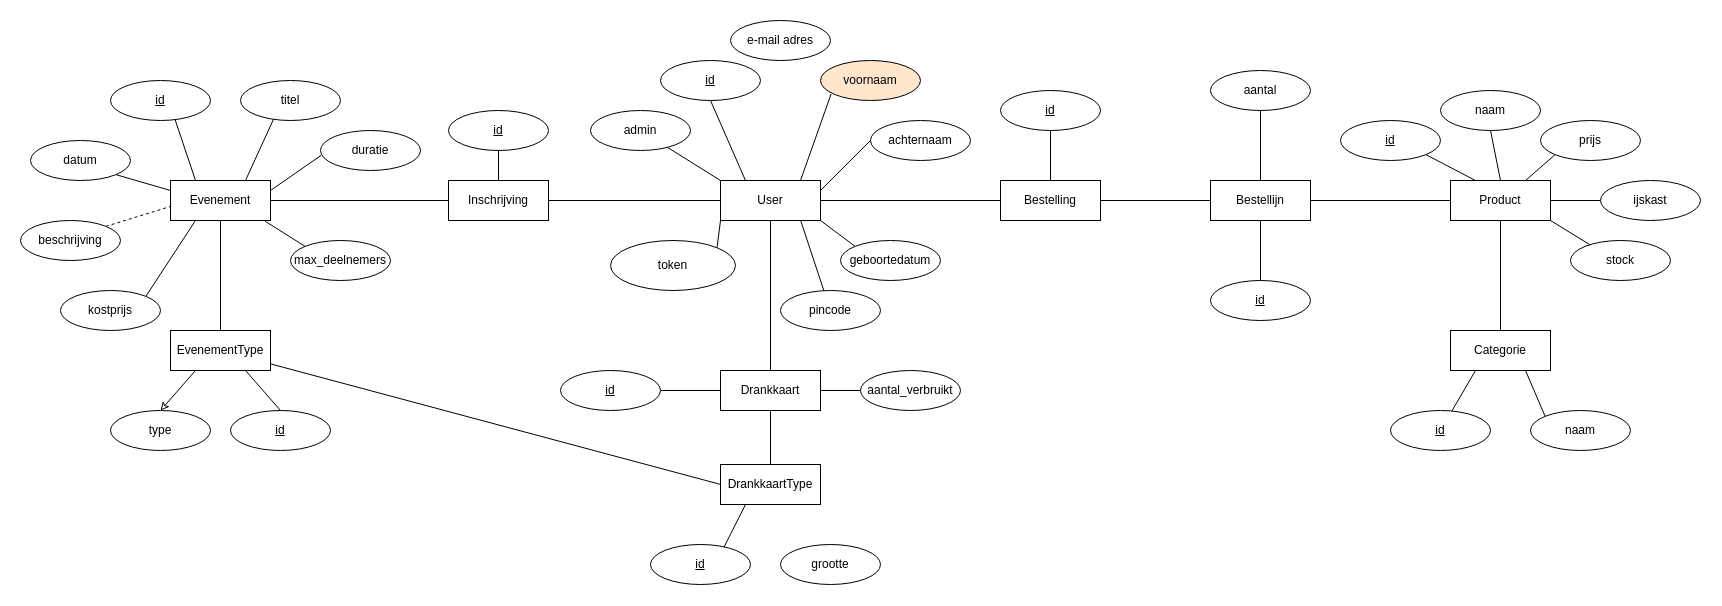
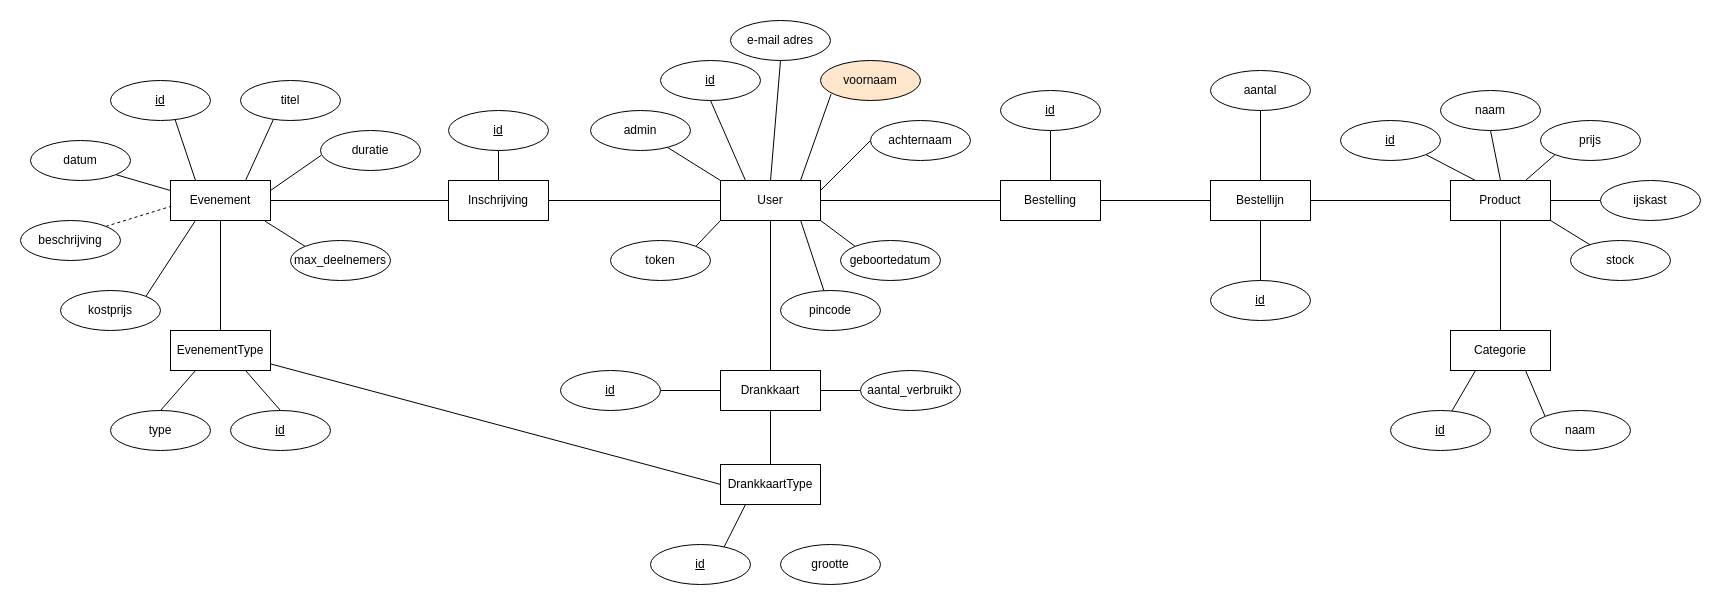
  <mxCell id="0" />
  <mxCell id="1" parent="0" />
  <mxCell id="2" style="edgeStyle=none;rounded=0;orthogonalLoop=1;jettySize=auto;html=1;exitX=1;exitY=0.25;exitDx=0;exitDy=0;entryX=0.007;entryY=0.62;entryDx=0;entryDy=0;entryPerimeter=0;endArrow=none;endFill=0;" parent="1" source="7" target="34" edge="1"><mxGeometry relative="1" as="geometry" /></mxCell>
  <mxCell id="3" style="edgeStyle=none;rounded=0;orthogonalLoop=1;jettySize=auto;html=1;exitX=0.75;exitY=0;exitDx=0;exitDy=0;entryX=0.333;entryY=0.952;entryDx=0;entryDy=0;entryPerimeter=0;endArrow=none;endFill=0;" parent="1" source="7" target="22" edge="1"><mxGeometry relative="1" as="geometry" /></mxCell>
  <mxCell id="4" style="edgeStyle=none;rounded=0;orthogonalLoop=1;jettySize=auto;html=1;exitX=0.25;exitY=0;exitDx=0;exitDy=0;entryX=0.644;entryY=0.963;entryDx=0;entryDy=0;entryPerimeter=0;endArrow=none;endFill=0;" parent="1" source="7" target="19" edge="1"><mxGeometry relative="1" as="geometry" /></mxCell>
  <mxCell id="5" style="edgeStyle=none;rounded=0;orthogonalLoop=1;jettySize=auto;html=1;exitX=1;exitY=0.5;exitDx=0;exitDy=0;endArrow=none;endFill=0;entryX=0;entryY=0.5;entryDx=0;entryDy=0;" parent="1" source="7" target="9" edge="1"><mxGeometry relative="1" as="geometry"><mxPoint x="478" y="200" as="targetPoint" /></mxGeometry></mxCell>
  <mxCell id="6" style="edgeStyle=none;rounded=0;orthogonalLoop=1;jettySize=auto;html=1;exitX=0.5;exitY=1;exitDx=0;exitDy=0;entryX=0.5;entryY=0;entryDx=0;entryDy=0;endArrow=none;endFill=0;" parent="1" source="7" target="32" edge="1"><mxGeometry relative="1" as="geometry" /></mxCell>
  <mxCell id="7" value="Evenement" style="whiteSpace=wrap;html=1;align=center;" parent="1" vertex="1"><mxGeometry x="170" y="180" width="100" height="40" as="geometry" /></mxCell>
  <mxCell id="8" style="edgeStyle=none;rounded=0;orthogonalLoop=1;jettySize=auto;html=1;exitX=0.5;exitY=0;exitDx=0;exitDy=0;entryX=0.5;entryY=1;entryDx=0;entryDy=0;endArrow=none;endFill=0;" parent="1" source="9" target="20" edge="1"><mxGeometry relative="1" as="geometry" /></mxCell>
  <mxCell id="9" value="Inschrijving" style="whiteSpace=wrap;html=1;align=center;" parent="1" vertex="1"><mxGeometry x="448" y="180" width="100" height="40" as="geometry" /></mxCell>
  <mxCell id="10" style="edgeStyle=none;rounded=0;orthogonalLoop=1;jettySize=auto;html=1;exitX=0.25;exitY=0;exitDx=0;exitDy=0;entryX=0.5;entryY=1;entryDx=0;entryDy=0;endArrow=none;endFill=0;" parent="1" source="18" target="21" edge="1"><mxGeometry relative="1" as="geometry" /></mxCell>
+ <mxCell id="11" style="edgeStyle=none;rounded=0;orthogonalLoop=1;jettySize=auto;html=1;exitX=0.5;exitY=0;exitDx=0;exitDy=0;entryX=0.5;entryY=1;entryDx=0;entryDy=0;endArrow=none;endFill=0;" parent="1" source="18" target="35" edge="1"><mxGeometry relative="1" as="geometry" /></mxCell>
  <mxCell id="12" style="edgeStyle=none;rounded=0;orthogonalLoop=1;jettySize=auto;html=1;entryX=0.106;entryY=0.839;entryDx=0;entryDy=0;entryPerimeter=0;endArrow=none;endFill=0;" parent="1" target="36" edge="1"><mxGeometry relative="1" as="geometry"><mxPoint x="800" y="180" as="sourcePoint" /></mxGeometry></mxCell>
  <mxCell id="13" style="edgeStyle=none;rounded=0;orthogonalLoop=1;jettySize=auto;html=1;exitX=1;exitY=0.25;exitDx=0;exitDy=0;entryX=0;entryY=0.5;entryDx=0;entryDy=0;endArrow=none;endFill=0;" parent="1" source="18" target="37" edge="1"><mxGeometry relative="1" as="geometry" /></mxCell>
  <mxCell id="14" style="edgeStyle=none;rounded=0;orthogonalLoop=1;jettySize=auto;html=1;exitX=0;exitY=0.5;exitDx=0;exitDy=0;entryX=1;entryY=0.5;entryDx=0;entryDy=0;endArrow=none;endFill=0;" parent="1" source="18" target="9" edge="1"><mxGeometry relative="1" as="geometry" /></mxCell>
  <mxCell id="15" style="edgeStyle=none;rounded=0;orthogonalLoop=1;jettySize=auto;html=1;exitX=0.8;exitY=0.989;exitDx=0;exitDy=0;endArrow=none;endFill=0;exitPerimeter=0;" parent="1" source="18" target="44" edge="1"><mxGeometry relative="1" as="geometry" /></mxCell>
  <mxCell id="16" style="edgeStyle=none;rounded=0;orthogonalLoop=1;jettySize=auto;html=1;exitX=0.5;exitY=1;exitDx=0;exitDy=0;entryX=0.5;entryY=0;entryDx=0;entryDy=0;endArrow=none;endFill=0;" parent="1" source="18" target="49" edge="1"><mxGeometry relative="1" as="geometry" /></mxCell>
  <mxCell id="17" style="edgeStyle=none;rounded=0;orthogonalLoop=1;jettySize=auto;html=1;exitX=1;exitY=0.5;exitDx=0;exitDy=0;entryX=0;entryY=0.5;entryDx=0;entryDy=0;endArrow=none;endFill=0;" parent="1" source="18" target="77" edge="1"><mxGeometry relative="1" as="geometry" /></mxCell>
  <mxCell id="18" value="User" style="whiteSpace=wrap;html=1;align=center;" parent="1" vertex="1"><mxGeometry x="720" y="180" width="100" height="40" as="geometry" /></mxCell>
  <mxCell id="19" value="id" style="ellipse;whiteSpace=wrap;html=1;align=center;fontStyle=4;" parent="1" vertex="1"><mxGeometry x="110" y="80" width="100" height="40" as="geometry" /></mxCell>
  <mxCell id="20" value="id" style="ellipse;whiteSpace=wrap;html=1;align=center;fontStyle=4;" parent="1" vertex="1"><mxGeometry x="448" y="110" width="100" height="40" as="geometry" /></mxCell>
  <mxCell id="21" value="id" style="ellipse;whiteSpace=wrap;html=1;align=center;fontStyle=4;" parent="1" vertex="1"><mxGeometry x="660" y="60" width="100" height="40" as="geometry" /></mxCell>
  <mxCell id="22" value="titel" style="ellipse;whiteSpace=wrap;html=1;align=center;" parent="1" vertex="1"><mxGeometry x="240" y="80" width="100" height="40" as="geometry" /></mxCell>
  <mxCell id="23" style="edgeStyle=none;rounded=0;orthogonalLoop=1;jettySize=auto;html=1;exitX=1;exitY=1;exitDx=0;exitDy=0;entryX=0;entryY=0.25;entryDx=0;entryDy=0;endArrow=none;endFill=0;" parent="1" source="24" target="7" edge="1"><mxGeometry relative="1" as="geometry" /></mxCell>
  <mxCell id="24" value="datum" style="ellipse;whiteSpace=wrap;html=1;align=center;" parent="1" vertex="1"><mxGeometry x="30" y="140" width="100" height="40" as="geometry" /></mxCell>
  <mxCell id="25" style="edgeStyle=none;rounded=0;orthogonalLoop=1;jettySize=auto;html=1;exitX=1;exitY=0;exitDx=0;exitDy=0;entryX=0.007;entryY=0.644;entryDx=0;entryDy=0;entryPerimeter=0;endArrow=none;endFill=0;dashed=1;" parent="1" source="26" target="7" edge="1"><mxGeometry relative="1" as="geometry" /></mxCell>
  <mxCell id="26" value="beschrijving" style="ellipse;whiteSpace=wrap;html=1;align=center;" parent="1" vertex="1"><mxGeometry x="20" y="220" width="100" height="40" as="geometry" /></mxCell>
  <mxCell id="27" style="edgeStyle=none;rounded=0;orthogonalLoop=1;jettySize=auto;html=1;exitX=1;exitY=0;exitDx=0;exitDy=0;entryX=0.25;entryY=1;entryDx=0;entryDy=0;endArrow=none;endFill=0;" parent="1" source="28" target="7" edge="1"><mxGeometry relative="1" as="geometry" /></mxCell>
  <mxCell id="28" value="kostprijs" style="ellipse;whiteSpace=wrap;html=1;align=center;" parent="1" vertex="1"><mxGeometry x="60" y="290" width="100" height="40" as="geometry" /></mxCell>
  <mxCell id="29" value="type" style="ellipse;whiteSpace=wrap;html=1;align=center;" parent="1" vertex="1"><mxGeometry x="110" y="410" width="100" height="40" as="geometry" /></mxCell>
  <mxCell id="30" style="edgeStyle=none;rounded=0;orthogonalLoop=1;jettySize=auto;html=1;exitX=0.75;exitY=1;exitDx=0;exitDy=0;entryX=0.5;entryY=0;entryDx=0;entryDy=0;endArrow=none;endFill=0;" parent="1" source="32" target="33" edge="1"><mxGeometry relative="1" as="geometry" /></mxCell>
- <mxCell id="31" style="edgeStyle=none;rounded=0;orthogonalLoop=1;jettySize=auto;html=1;exitX=0.25;exitY=1;exitDx=0;exitDy=0;entryX=0.5;entryY=0;entryDx=0;entryDy=0;endArrow=classic;endFill=0;" parent="1" source="32" target="29" edge="1"><mxGeometry relative="1" as="geometry" /></mxCell>
+ <mxCell id="31" style="edgeStyle=none;rounded=0;orthogonalLoop=1;jettySize=auto;html=1;exitX=0.25;exitY=1;exitDx=0;exitDy=0;entryX=0.5;entryY=0;entryDx=0;entryDy=0;endArrow=none;endFill=0;" parent="1" source="32" target="29" edge="1"><mxGeometry relative="1" as="geometry" /></mxCell>
  <mxCell id="32" value="EvenementType" style="rounded=0;whiteSpace=wrap;html=1;" parent="1" vertex="1"><mxGeometry x="170" y="330" width="100" height="40" as="geometry" /></mxCell>
  <mxCell id="33" value="&lt;u&gt;id&lt;/u&gt;" style="ellipse;whiteSpace=wrap;html=1;align=center;" parent="1" vertex="1"><mxGeometry x="230" y="410" width="100" height="40" as="geometry" /></mxCell>
  <mxCell id="34" value="duratie" style="ellipse;whiteSpace=wrap;html=1;align=center;" parent="1" vertex="1"><mxGeometry x="320" y="130" width="100" height="40" as="geometry" /></mxCell>
  <mxCell id="35" value="e-mail adres" style="ellipse;whiteSpace=wrap;html=1;align=center;" parent="1" vertex="1"><mxGeometry x="730" y="20" width="100" height="40" as="geometry" /></mxCell>
  <mxCell id="36" value="voornaam" style="ellipse;whiteSpace=wrap;html=1;align=center;fillColor=#ffe6cc;" parent="1" vertex="1"><mxGeometry x="820" y="60" width="100" height="40" as="geometry" /></mxCell>
  <mxCell id="37" value="achternaam" style="ellipse;whiteSpace=wrap;html=1;align=center;" parent="1" vertex="1"><mxGeometry x="870" y="120" width="100" height="40" as="geometry" /></mxCell>
  <mxCell id="38" style="edgeStyle=none;rounded=0;orthogonalLoop=1;jettySize=auto;html=1;exitX=0;exitY=0;exitDx=0;exitDy=0;entryX=1;entryY=1;entryDx=0;entryDy=0;endArrow=none;endFill=0;" parent="1" source="39" target="18" edge="1"><mxGeometry relative="1" as="geometry" /></mxCell>
  <mxCell id="39" value="geboortedatum" style="ellipse;whiteSpace=wrap;html=1;align=center;" parent="1" vertex="1"><mxGeometry x="840" y="240" width="100" height="40" as="geometry" /></mxCell>
  <mxCell id="40" style="rounded=0;orthogonalLoop=1;jettySize=auto;html=1;entryX=0;entryY=0;entryDx=0;entryDy=0;endArrow=none;endFill=0;" parent="1" source="41" target="18" edge="1"><mxGeometry relative="1" as="geometry" /></mxCell>
  <mxCell id="41" value="admin" style="ellipse;whiteSpace=wrap;html=1;align=center;" parent="1" vertex="1"><mxGeometry x="590" y="110" width="100" height="40" as="geometry" /></mxCell>
  <mxCell id="42" style="edgeStyle=none;rounded=0;orthogonalLoop=1;jettySize=auto;html=1;exitX=0;exitY=0;exitDx=0;exitDy=0;entryX=0.946;entryY=1.018;entryDx=0;entryDy=0;entryPerimeter=0;endArrow=none;endFill=0;" parent="1" source="43" target="7" edge="1"><mxGeometry relative="1" as="geometry" /></mxCell>
  <mxCell id="43" value="max_deelnemers" style="ellipse;whiteSpace=wrap;html=1;align=center;" parent="1" vertex="1"><mxGeometry x="290" y="240" width="100" height="40" as="geometry" /></mxCell>
  <mxCell id="44" value="pincode" style="ellipse;whiteSpace=wrap;html=1;align=center;" parent="1" vertex="1"><mxGeometry x="780" y="290" width="100" height="40" as="geometry" /></mxCell>
  <mxCell id="45" style="edgeStyle=none;rounded=0;orthogonalLoop=1;jettySize=auto;html=1;exitX=1;exitY=0;exitDx=0;exitDy=0;entryX=0;entryY=1;entryDx=0;entryDy=0;endArrow=none;endFill=0;" parent="1" source="46" target="18" edge="1"><mxGeometry relative="1" as="geometry" /></mxCell>
- <mxCell id="46" value="token" style="ellipse;whiteSpace=wrap;html=1;align=center;" parent="1" vertex="1"><mxGeometry x="610" y="240" width="125" height="50" as="geometry" /></mxCell>
+ <mxCell id="46" value="token" style="ellipse;whiteSpace=wrap;html=1;align=center;" parent="1" vertex="1"><mxGeometry x="610" y="240" width="100" height="40" as="geometry" /></mxCell>
  <mxCell id="47" style="edgeStyle=none;rounded=0;orthogonalLoop=1;jettySize=auto;html=1;exitX=1;exitY=0.5;exitDx=0;exitDy=0;entryX=0;entryY=0.5;entryDx=0;entryDy=0;endArrow=none;endFill=0;" parent="1" source="49" target="53" edge="1"><mxGeometry relative="1" as="geometry" /></mxCell>
  <mxCell id="48" style="edgeStyle=none;rounded=0;orthogonalLoop=1;jettySize=auto;html=1;exitX=0.5;exitY=1;exitDx=0;exitDy=0;entryX=0.5;entryY=0;entryDx=0;entryDy=0;endArrow=none;endFill=0;" parent="1" source="49" target="56" edge="1"><mxGeometry relative="1" as="geometry" /></mxCell>
  <mxCell id="49" value="Drankkaart" style="whiteSpace=wrap;html=1;align=center;" parent="1" vertex="1"><mxGeometry x="720" y="370" width="100" height="40" as="geometry" /></mxCell>
  <mxCell id="50" style="edgeStyle=none;rounded=0;orthogonalLoop=1;jettySize=auto;html=1;exitX=1;exitY=0.5;exitDx=0;exitDy=0;entryX=0;entryY=0.5;entryDx=0;entryDy=0;endArrow=none;endFill=0;" parent="1" source="51" target="49" edge="1"><mxGeometry relative="1" as="geometry" /></mxCell>
  <mxCell id="51" value="id" style="ellipse;whiteSpace=wrap;html=1;align=center;fontStyle=4;" parent="1" vertex="1"><mxGeometry x="560" y="370" width="100" height="40" as="geometry" /></mxCell>
  <mxCell id="52" value="grootte" style="ellipse;whiteSpace=wrap;html=1;align=center;" parent="1" vertex="1"><mxGeometry x="780" y="544" width="100" height="40" as="geometry" /></mxCell>
  <mxCell id="53" value="aantal_verbruikt" style="ellipse;whiteSpace=wrap;html=1;align=center;" parent="1" vertex="1"><mxGeometry x="860" y="370" width="100" height="40" as="geometry" /></mxCell>
  <mxCell id="54" style="edgeStyle=none;rounded=0;orthogonalLoop=1;jettySize=auto;html=1;exitX=0.75;exitY=1;exitDx=0;exitDy=0;endArrow=none;endFill=0;" parent="1" source="56" target="32" edge="1"><mxGeometry relative="1" as="geometry" /></mxCell>
  <mxCell id="55" style="edgeStyle=none;rounded=0;orthogonalLoop=1;jettySize=auto;html=1;exitX=0.25;exitY=1;exitDx=0;exitDy=0;entryX=0.729;entryY=0.096;entryDx=0;entryDy=0;endArrow=none;endFill=0;entryPerimeter=0;" parent="1" source="56" target="57" edge="1"><mxGeometry relative="1" as="geometry" /></mxCell>
  <mxCell id="56" value="DrankkaartType" style="whiteSpace=wrap;html=1;align=center;" parent="1" vertex="1"><mxGeometry x="720" y="464" width="100" height="40" as="geometry" /></mxCell>
  <mxCell id="57" value="id" style="ellipse;whiteSpace=wrap;html=1;align=center;fontStyle=4;" parent="1" vertex="1"><mxGeometry x="650" y="544" width="100" height="40" as="geometry" /></mxCell>
  <mxCell id="58" style="edgeStyle=none;rounded=0;orthogonalLoop=1;jettySize=auto;html=1;exitX=0.5;exitY=1;exitDx=0;exitDy=0;entryX=0.5;entryY=0;entryDx=0;entryDy=0;endArrow=none;endFill=0;" parent="1" source="61" target="64" edge="1"><mxGeometry relative="1" as="geometry" /></mxCell>
  <mxCell id="59" style="edgeStyle=none;rounded=0;orthogonalLoop=1;jettySize=auto;html=1;exitX=1;exitY=0.5;exitDx=0;exitDy=0;entryX=0;entryY=0.5;entryDx=0;entryDy=0;endArrow=none;endFill=0;" parent="1" source="61" target="73" edge="1"><mxGeometry relative="1" as="geometry"><mxPoint x="1620" y="200" as="targetPoint" /></mxGeometry></mxCell>
  <mxCell id="60" style="edgeStyle=none;rounded=0;orthogonalLoop=1;jettySize=auto;html=1;exitX=1;exitY=1;exitDx=0;exitDy=0;entryX=0.211;entryY=0.132;entryDx=0;entryDy=0;entryPerimeter=0;endArrow=none;endFill=0;" parent="1" source="61" target="74" edge="1"><mxGeometry relative="1" as="geometry" /></mxCell>
  <mxCell id="61" value="Product" style="whiteSpace=wrap;html=1;align=center;" parent="1" vertex="1"><mxGeometry x="1450" y="180" width="100" height="40" as="geometry" /></mxCell>
  <mxCell id="62" style="edgeStyle=none;rounded=0;orthogonalLoop=1;jettySize=auto;html=1;exitX=0.25;exitY=1;exitDx=0;exitDy=0;endArrow=none;endFill=0;" parent="1" source="64" target="65" edge="1"><mxGeometry relative="1" as="geometry" /></mxCell>
  <mxCell id="63" style="edgeStyle=none;rounded=0;orthogonalLoop=1;jettySize=auto;html=1;exitX=0.75;exitY=1;exitDx=0;exitDy=0;entryX=0;entryY=0;entryDx=0;entryDy=0;endArrow=none;endFill=0;" parent="1" source="64" target="66" edge="1"><mxGeometry relative="1" as="geometry" /></mxCell>
  <mxCell id="64" value="Categorie" style="whiteSpace=wrap;html=1;align=center;" parent="1" vertex="1"><mxGeometry x="1450" y="330" width="100" height="40" as="geometry" /></mxCell>
  <mxCell id="65" value="id" style="ellipse;whiteSpace=wrap;html=1;align=center;fontStyle=4;" parent="1" vertex="1"><mxGeometry x="1390" y="410" width="100" height="40" as="geometry" /></mxCell>
  <mxCell id="66" value="naam" style="ellipse;whiteSpace=wrap;html=1;align=center;" parent="1" vertex="1"><mxGeometry x="1530" y="410" width="100" height="40" as="geometry" /></mxCell>
  <mxCell id="67" style="edgeStyle=none;rounded=0;orthogonalLoop=1;jettySize=auto;html=1;exitX=1;exitY=1;exitDx=0;exitDy=0;entryX=0.25;entryY=0;entryDx=0;entryDy=0;endArrow=none;endFill=0;" parent="1" source="68" target="61" edge="1"><mxGeometry relative="1" as="geometry" /></mxCell>
  <mxCell id="68" value="id" style="ellipse;whiteSpace=wrap;html=1;align=center;fontStyle=4;" parent="1" vertex="1"><mxGeometry x="1340" y="120" width="100" height="40" as="geometry" /></mxCell>
  <mxCell id="69" style="edgeStyle=none;rounded=0;orthogonalLoop=1;jettySize=auto;html=1;exitX=0.5;exitY=1;exitDx=0;exitDy=0;entryX=0.5;entryY=0;entryDx=0;entryDy=0;endArrow=none;endFill=0;" parent="1" source="70" target="61" edge="1"><mxGeometry relative="1" as="geometry" /></mxCell>
  <mxCell id="70" value="naam" style="ellipse;whiteSpace=wrap;html=1;align=center;" parent="1" vertex="1"><mxGeometry x="1440" y="90" width="100" height="40" as="geometry" /></mxCell>
  <mxCell id="71" style="edgeStyle=none;rounded=0;orthogonalLoop=1;jettySize=auto;html=1;exitX=0;exitY=1;exitDx=0;exitDy=0;entryX=0.75;entryY=0;entryDx=0;entryDy=0;endArrow=none;endFill=0;" parent="1" source="72" target="61" edge="1"><mxGeometry relative="1" as="geometry" /></mxCell>
  <mxCell id="72" value="prijs" style="ellipse;whiteSpace=wrap;html=1;align=center;" parent="1" vertex="1"><mxGeometry x="1540" y="120" width="100" height="40" as="geometry" /></mxCell>
  <mxCell id="73" value="ijskast" style="ellipse;whiteSpace=wrap;html=1;align=center;" parent="1" vertex="1"><mxGeometry x="1600" y="180" width="100" height="40" as="geometry" /></mxCell>
  <mxCell id="74" value="stock" style="ellipse;whiteSpace=wrap;html=1;align=center;" parent="1" vertex="1"><mxGeometry x="1570" y="240" width="100" height="40" as="geometry" /></mxCell>
  <mxCell id="75" style="edgeStyle=none;rounded=0;orthogonalLoop=1;jettySize=auto;html=1;exitX=1;exitY=0.5;exitDx=0;exitDy=0;entryX=0;entryY=0.5;entryDx=0;entryDy=0;endArrow=none;endFill=0;" parent="1" target="79" edge="1"><mxGeometry relative="1" as="geometry"><mxPoint x="1100" y="200" as="sourcePoint" /></mxGeometry></mxCell>
  <mxCell id="76" style="edgeStyle=none;rounded=0;orthogonalLoop=1;jettySize=auto;html=1;exitX=0.5;exitY=0;exitDx=0;exitDy=0;endArrow=none;endFill=0;" edge="1" parent="1" source="79" target="82"><mxGeometry relative="1" as="geometry" /></mxCell>
  <mxCell id="77" value="Bestelling" style="whiteSpace=wrap;html=1;align=center;" parent="1" vertex="1"><mxGeometry x="1000" y="180" width="100" height="40" as="geometry" /></mxCell>
  <mxCell id="78" style="edgeStyle=none;rounded=0;orthogonalLoop=1;jettySize=auto;html=1;entryX=0;entryY=0.5;entryDx=0;entryDy=0;endArrow=none;endFill=0;" parent="1" source="79" target="61" edge="1"><mxGeometry relative="1" as="geometry"><mxPoint x="1392" y="200" as="sourcePoint" /></mxGeometry></mxCell>
  <mxCell id="79" value="Bestellijn" style="whiteSpace=wrap;html=1;align=center;" parent="1" vertex="1"><mxGeometry x="1210" y="180" width="100" height="40" as="geometry" /></mxCell>
  <mxCell id="80" style="edgeStyle=none;rounded=0;orthogonalLoop=1;jettySize=auto;html=1;exitX=0.5;exitY=1;exitDx=0;exitDy=0;entryX=0.5;entryY=0;entryDx=0;entryDy=0;endArrow=none;endFill=0;" edge="1" parent="1" source="81" target="77"><mxGeometry relative="1" as="geometry" /></mxCell>
  <mxCell id="81" value="id" style="ellipse;whiteSpace=wrap;html=1;align=center;fontStyle=4;" vertex="1" parent="1"><mxGeometry x="1000" y="90" width="100" height="40" as="geometry" /></mxCell>
  <mxCell id="82" value="aantal" style="ellipse;whiteSpace=wrap;html=1;align=center;" vertex="1" parent="1"><mxGeometry x="1210" y="70" width="100" height="40" as="geometry" /></mxCell>
  <mxCell id="83" style="edgeStyle=none;rounded=0;orthogonalLoop=1;jettySize=auto;html=1;exitX=0.5;exitY=0;exitDx=0;exitDy=0;entryX=0.5;entryY=1;entryDx=0;entryDy=0;endArrow=none;endFill=0;" edge="1" parent="1" source="84" target="79"><mxGeometry relative="1" as="geometry" /></mxCell>
  <mxCell id="84" value="id" style="ellipse;whiteSpace=wrap;html=1;align=center;fontStyle=4;" vertex="1" parent="1"><mxGeometry x="1210" y="280" width="100" height="40" as="geometry" /></mxCell>
